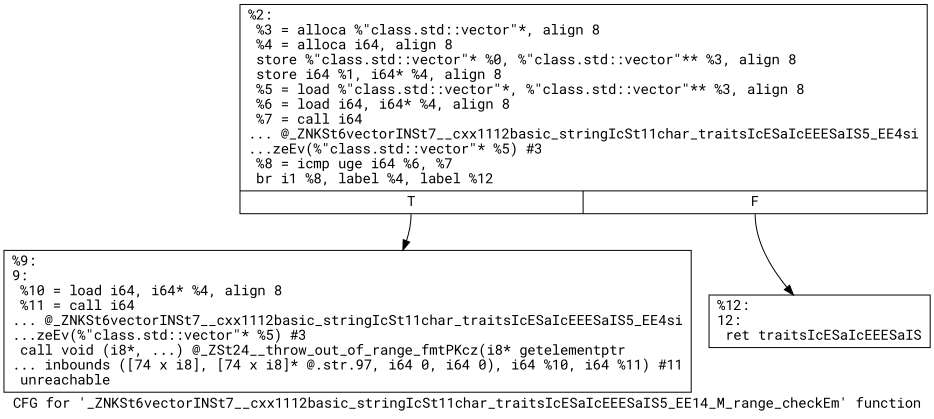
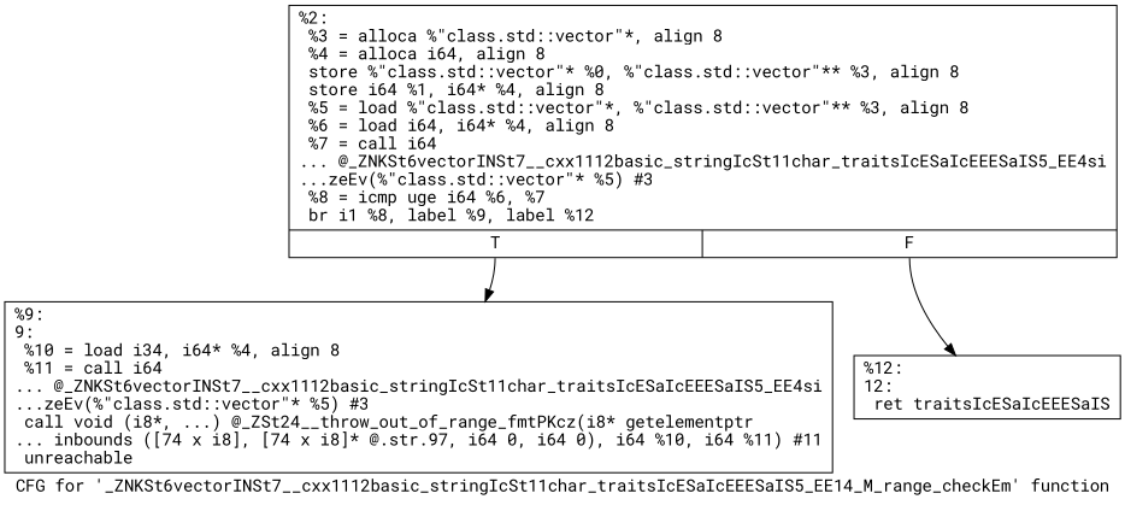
  digraph {
    fontname="Roboto Mono"
    label="CFG for '_ZNKSt6vectorINSt7__cxx1112basic_stringIcSt11char_traitsIcESaIcEEESaIS5_EE14_M_range_checkEm' function"
    node [fontname="Roboto Mono" shape=record]
    edge [fontname="Roboto Mono"]
-   n1 [label="{%2:\l  %3 = alloca %\"class.std::vector\"*, align 8\l  %4 = alloca i64, align 8\l  store %\"class.std::vector\"* %0, %\"class.std::vector\"** %3, align 8\l  store i64 %1, i64* %4, align 8\l  %5 = load %\"class.std::vector\"*, %\"class.std::vector\"** %3, align 8\l  %6 = load i64, i64* %4, align 8\l  %7 = call i64\l... @_ZNKSt6vectorINSt7__cxx1112basic_stringIcSt11char_traitsIcESaIcEEESaIS5_EE4si\l...zeEv(%\"class.std::vector\"* %5) #3\l  %8 = icmp uge i64 %6, %7\l  br i1 %8, label %4, label %12\l|{<s0>T|<s1>F}}"]
-   n2 [label="{%9:\l9:                                                \l  %10 = load i64, i64* %4, align 8\l  %11 = call i64\l... @_ZNKSt6vectorINSt7__cxx1112basic_stringIcSt11char_traitsIcESaIcEEESaIS5_EE4si\l...zeEv(%\"class.std::vector\"* %5) #3\l  call void (i8*, ...) @_ZSt24__throw_out_of_range_fmtPKcz(i8* getelementptr\l... inbounds ([74 x i8], [74 x i8]* @.str.97, i64 0, i64 0), i64 %10, i64 %11) #11\l  unreachable\l}"]
+   n1 [label="{%2:\l  %3 = alloca %\"class.std::vector\"*, align 8\l  %4 = alloca i64, align 8\l  store %\"class.std::vector\"* %0, %\"class.std::vector\"** %3, align 8\l  store i64 %1, i64* %4, align 8\l  %5 = load %\"class.std::vector\"*, %\"class.std::vector\"** %3, align 8\l  %6 = load i64, i64* %4, align 8\l  %7 = call i64\l... @_ZNKSt6vectorINSt7__cxx1112basic_stringIcSt11char_traitsIcESaIcEEESaIS5_EE4si\l...zeEv(%\"class.std::vector\"* %5) #3\l  %8 = icmp uge i64 %6, %7\l  br i1 %8, label %9, label %12\l|{<s0>T|<s1>F}}"]
+   n2 [label="{%9:\l9:                                                \l  %10 = load i34, i64* %4, align 8\l  %11 = call i64\l... @_ZNKSt6vectorINSt7__cxx1112basic_stringIcSt11char_traitsIcESaIcEEESaIS5_EE4si\l...zeEv(%\"class.std::vector\"* %5) #3\l  call void (i8*, ...) @_ZSt24__throw_out_of_range_fmtPKcz(i8* getelementptr\l... inbounds ([74 x i8], [74 x i8]* @.str.97, i64 0, i64 0), i64 %10, i64 %11) #11\l  unreachable\l}"]
    n3 [label="{%12:\l12:                                               \l  ret traitsIcESaIcEEESaIS\l}"]
    n1 -> n2 [tailport=s0]
    n1 -> n3 [tailport=s1]
  }
